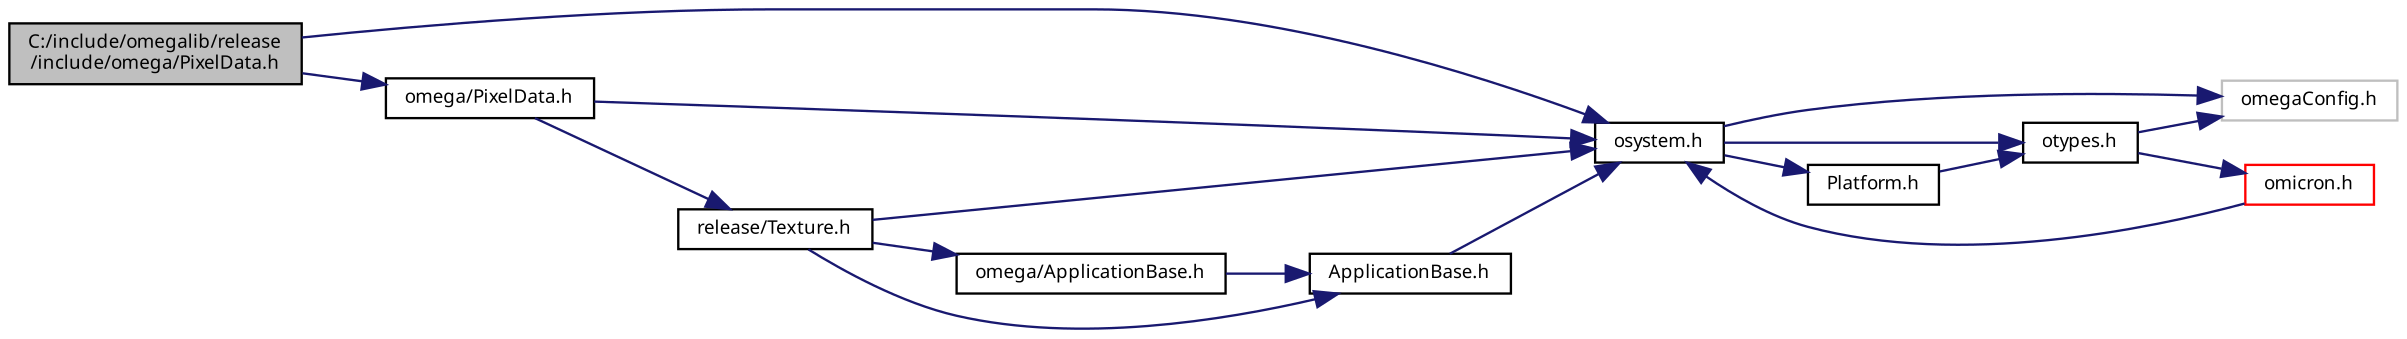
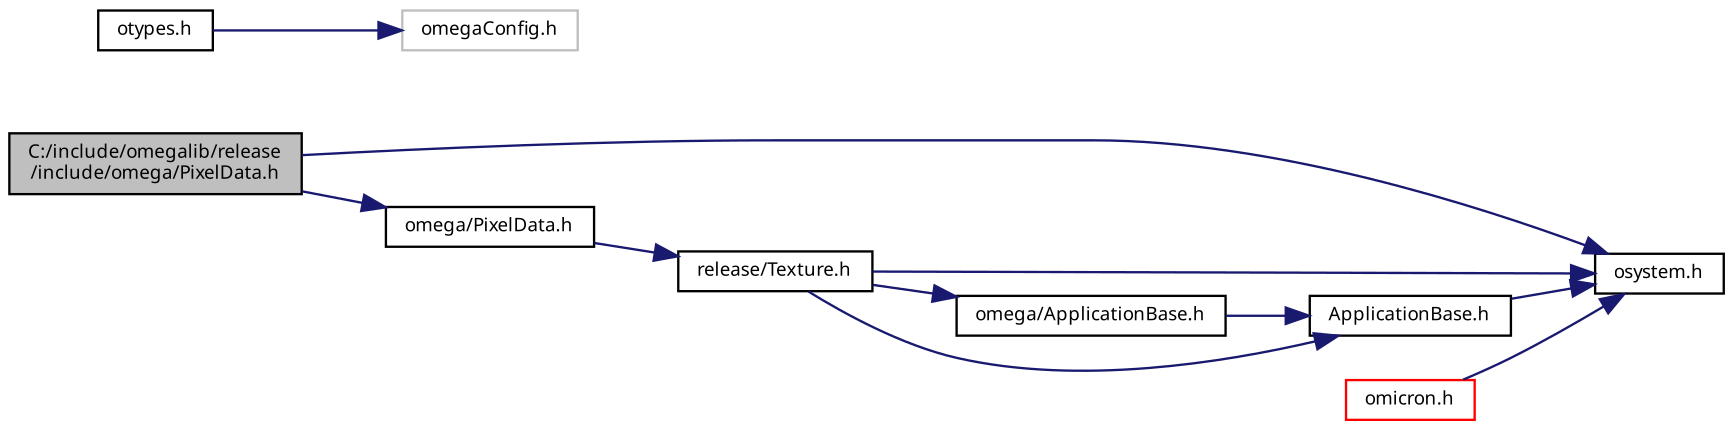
  digraph {
    rankdir=LR
    node [color=black fontname="FreeSans.ttf" fontsize=8 shape=record]
    edge [color=midnightblue fontname="FreeSans.ttf" fontsize=8 labelfontname="FreeSans.ttf" labelfontsize=8 style=solid]
    n1 [fillcolor=grey75 fontcolor=black height=0.2 label="C:/include/omegalib/release\l/include/omega/PixelData.h" style=filled width=0.4]
    n2 [height=0.2 label="osystem.h" width=0.4]
    n3 [height=0.2 label="omega/PixelData.h" width=0.4]
    n4 [color=grey75 height=0.2 label="omegaConfig.h" width=0.4]
    n5 [height=0.2 label="otypes.h" width=0.4]
-   n6 [height=0.2 label="Platform.h" width=0.4]
    n7 [height=0.2 label="release/Texture.h" width=0.4]
    n8 [color=red height=0.2 label="omicron.h" width=0.4]
    n9 [height=0.2 label="omega/ApplicationBase.h" width=0.4]
    n10 [height=0.2 label="ApplicationBase.h" width=0.4]
    n1 -> n2
    n1 -> n3
-   n2 -> n4
-   n2 -> n5
-   n2 -> n6
-   n3 -> n2
    n3 -> n7
    n5 -> n4
-   n5 -> n8
-   n6 -> n5
    n7 -> n2
    n7 -> n9
    n7 -> n10
    n8 -> n2
    n9 -> n10
    n10 -> n2
  }
